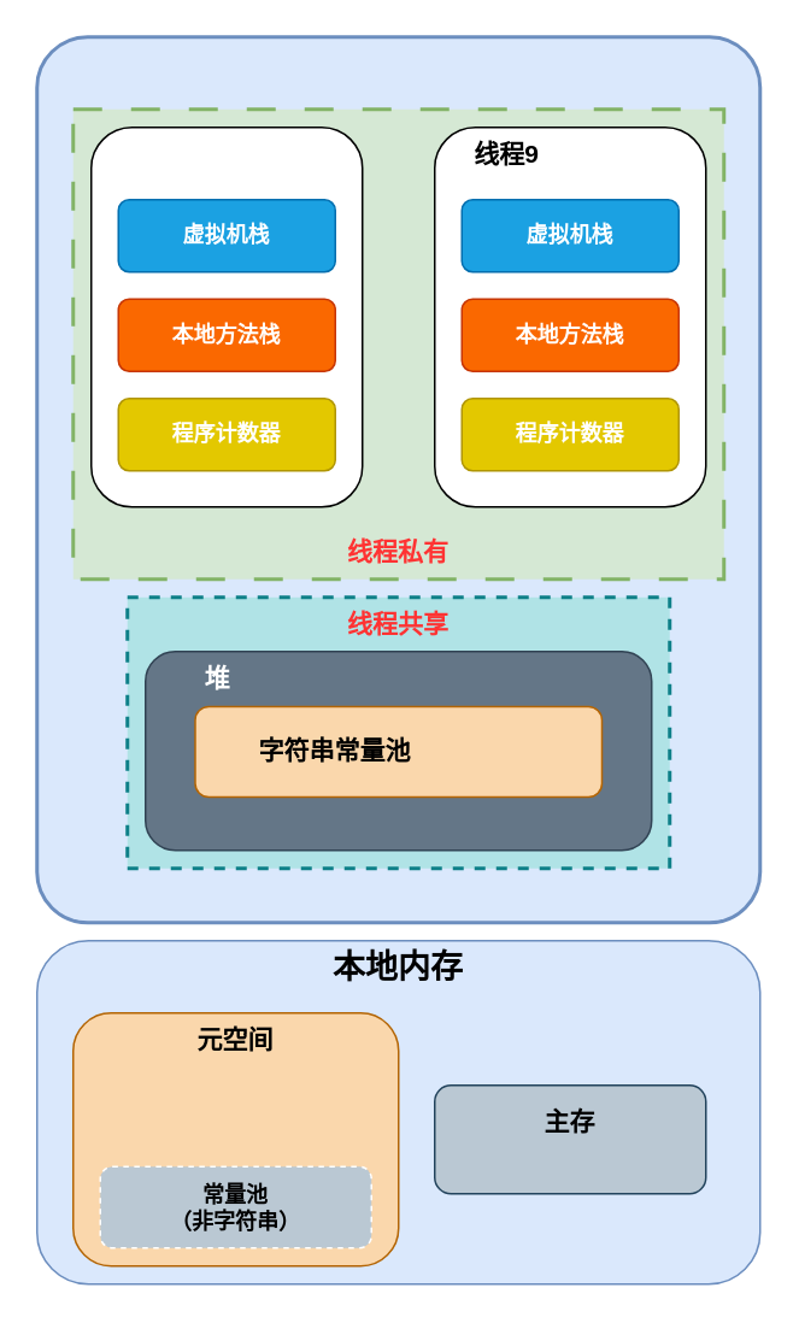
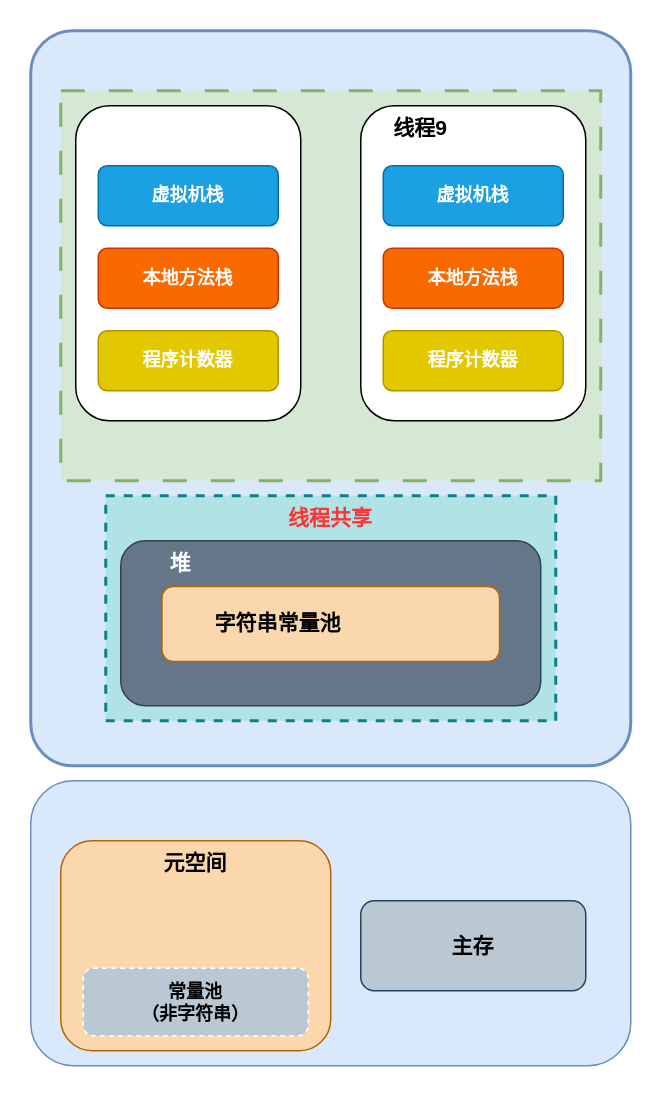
  <mxCell id="0" />
  <mxCell id="1" parent="0" />
  <mxCell id="2" value="" style="rounded=1;whiteSpace=wrap;html=1;fillColor=#dae8fc;strokeColor=#6c8ebf;" vertex="1" parent="1"><mxGeometry x="20" y="520" width="400" height="190" as="geometry" /></mxCell>
  <mxCell id="3" value="" style="rounded=1;whiteSpace=wrap;html=1;fillColor=#dae8fc;strokeColor=#6c8ebf;imageWidth=24;arcSize=7;textShadow=0;strokeWidth=2;" vertex="1" parent="1"><mxGeometry x="20" y="20" width="400" height="490" as="geometry" /></mxCell>
  <mxCell id="4" value="" style="rounded=0;whiteSpace=wrap;html=1;fillColor=#d5e8d4;strokeColor=#82b366;strokeWidth=2;dashed=1;dashPattern=8 8;" vertex="1" parent="1"><mxGeometry x="40" y="60" width="360" height="260" as="geometry" /></mxCell>
  <mxCell id="5" value="" style="rounded=1;whiteSpace=wrap;html=1;" vertex="1" parent="1"><mxGeometry x="50" y="70" width="150" height="210" as="geometry" /></mxCell>
  <mxCell id="6" value="&lt;b&gt;&lt;font&gt;虚拟机栈&lt;/font&gt;&lt;/b&gt;" style="rounded=1;whiteSpace=wrap;html=1;fillColor=#1ba1e2;fontColor=#FFFFFF;strokeColor=#006EAF;" vertex="1" parent="1"><mxGeometry x="65" y="110" width="120" height="40" as="geometry" /></mxCell>
  <mxCell id="7" value="&lt;b&gt;本地方法栈&lt;/b&gt;" style="rounded=1;whiteSpace=wrap;html=1;fillColor=#fa6800;fontColor=#FFFFFF;strokeColor=#C73500;" vertex="1" parent="1"><mxGeometry x="65" y="165" width="120" height="40" as="geometry" /></mxCell>
  <mxCell id="8" value="&lt;b&gt;程序计数器&lt;/b&gt;" style="rounded=1;whiteSpace=wrap;html=1;fillColor=#e3c800;fontColor=#FFFFFF;strokeColor=#B09500;" vertex="1" parent="1"><mxGeometry x="65" y="220" width="120" height="40" as="geometry" /></mxCell>
  <mxCell id="9" value="" style="rounded=1;whiteSpace=wrap;html=1;" vertex="1" parent="1"><mxGeometry x="240" y="70" width="150" height="210" as="geometry" /></mxCell>
  <mxCell id="10" value="&lt;span style=&quot;font-size: 14px;&quot;&gt;&lt;b&gt;线程9&lt;/b&gt;&lt;/span&gt;" style="text;html=1;align=center;verticalAlign=middle;whiteSpace=wrap;rounded=0;" vertex="1" parent="1"><mxGeometry x="240" y="70" width="80" height="30" as="geometry" /></mxCell>
  <mxCell id="11" value="&lt;b&gt;虚拟机栈&lt;/b&gt;" style="rounded=1;whiteSpace=wrap;html=1;fillColor=#1ba1e2;fontColor=#FFFFFF;strokeColor=#006EAF;" vertex="1" parent="1"><mxGeometry x="255" y="110" width="120" height="40" as="geometry" /></mxCell>
  <mxCell id="12" value="&lt;b&gt;本地方法栈&lt;/b&gt;" style="rounded=1;whiteSpace=wrap;html=1;fillColor=#fa6800;fontColor=#FFFFFF;strokeColor=#C73500;" vertex="1" parent="1"><mxGeometry x="255" y="165" width="120" height="40" as="geometry" /></mxCell>
  <mxCell id="13" value="&lt;b&gt;程序计数器&lt;/b&gt;" style="rounded=1;whiteSpace=wrap;html=1;fillColor=#e3c800;fontColor=#FFFFFF;strokeColor=#B09500;" vertex="1" parent="1"><mxGeometry x="255" y="220" width="120" height="40" as="geometry" /></mxCell>
- <mxCell id="14" value="&lt;span style=&quot;font-size: 14px;&quot;&gt;&lt;b&gt;&lt;font color=&quot;#ff3333&quot;&gt;线程私有&lt;/font&gt;&lt;/b&gt;&lt;/span&gt;" style="text;html=1;align=center;verticalAlign=middle;whiteSpace=wrap;rounded=0;" vertex="1" parent="1"><mxGeometry x="180" y="290" width="80" height="30" as="geometry" /></mxCell>
  <mxCell id="15" value="" style="rounded=0;whiteSpace=wrap;html=1;fillColor=#b0e3e6;strokeColor=#0e8088;dashed=1;strokeWidth=2;" vertex="1" parent="1"><mxGeometry x="70" y="330" width="300" height="150" as="geometry" /></mxCell>
  <mxCell id="16" value="&lt;span style=&quot;font-size: 14px;&quot;&gt;&lt;b&gt;&lt;font color=&quot;#ff3333&quot;&gt;线程共享&lt;/font&gt;&lt;/b&gt;&lt;/span&gt;" style="text;html=1;align=center;verticalAlign=middle;whiteSpace=wrap;rounded=0;" vertex="1" parent="1"><mxGeometry x="180" y="330" width="80" height="30" as="geometry" /></mxCell>
  <mxCell id="17" value="" style="rounded=1;whiteSpace=wrap;html=1;fillColor=#fad7ac;strokeColor=#b46504;" vertex="1" parent="1"><mxGeometry x="55" y="571" width="150" height="120" as="geometry" /></mxCell>
  <mxCell id="18" value="" style="rounded=1;whiteSpace=wrap;html=1;fillColor=#bac8d3;strokeColor=#23445d;" vertex="1" parent="1"><mxGeometry x="240" y="600" width="150" height="60" as="geometry" /></mxCell>
  <mxCell id="19" value="" style="rounded=1;whiteSpace=wrap;html=1;fillColor=#fad7ac;strokeColor=#b46504;" vertex="1" parent="1"><mxGeometry x="40" y="560" width="180" height="140" as="geometry" /></mxCell>
  <mxCell id="20" value="&lt;span style=&quot;font-size: 14px;&quot;&gt;&lt;b&gt;元空间&lt;/b&gt;&lt;/span&gt;" style="text;html=1;align=center;verticalAlign=middle;whiteSpace=wrap;rounded=0;" vertex="1" parent="1"><mxGeometry x="90" y="560" width="80" height="30" as="geometry" /></mxCell>
- <mxCell id="21" value="&lt;span style=&quot;font-size: 14px;&quot;&gt;&lt;b&gt;主存&lt;/b&gt;&lt;/span&gt;" style="text;html=1;align=center;verticalAlign=middle;whiteSpace=wrap;rounded=0;" vertex="1" parent="1"><mxGeometry x="275" y="605" width="80" height="30" as="geometry" /></mxCell>
+ <mxCell id="21" value="&lt;span style=&quot;font-size: 14px;&quot;&gt;&lt;b&gt;主存&lt;/b&gt;&lt;/span&gt;" style="text;html=1;align=center;verticalAlign=middle;whiteSpace=wrap;rounded=0;" vertex="1" parent="1"><mxGeometry x="275" y="615" width="80" height="30" as="geometry" /></mxCell>
  <mxCell id="22" value="" style="group;fillColor=none;strokeColor=none;" vertex="1" connectable="0" parent="1"><mxGeometry x="80" y="360" width="280" height="111" as="geometry" /></mxCell>
  <mxCell id="23" value="" style="rounded=1;whiteSpace=wrap;html=1;fillColor=#647687;strokeColor=#314354;fontColor=#ffffff;movable=0;resizable=0;rotatable=0;deletable=0;editable=0;locked=1;connectable=0;" vertex="1" parent="22"><mxGeometry width="280" height="110" as="geometry" /></mxCell>
  <mxCell id="24" value="&lt;span style=&quot;font-size: 14px;&quot;&gt;&lt;b&gt;&lt;font color=&quot;#ffffff&quot;&gt;堆&lt;/font&gt;&lt;/b&gt;&lt;/span&gt;" style="text;html=1;align=center;verticalAlign=middle;whiteSpace=wrap;rounded=0;movable=0;resizable=0;rotatable=0;deletable=0;editable=0;locked=1;connectable=0;" vertex="1" parent="22"><mxGeometry width="80" height="30" as="geometry" /></mxCell>
  <mxCell id="25" value="" style="rounded=1;whiteSpace=wrap;html=1;fillColor=#fad7ac;strokeColor=#b46504;" vertex="1" parent="22"><mxGeometry x="27.5" y="30.5" width="225" height="50" as="geometry" /></mxCell>
  <mxCell id="26" value="&lt;span style=&quot;font-size: 14px;&quot;&gt;&lt;b&gt;字符串常量池&lt;/b&gt;&lt;/span&gt;" style="text;html=1;align=center;verticalAlign=middle;whiteSpace=wrap;rounded=0;" vertex="1" parent="22"><mxGeometry x="60" y="40" width="90" height="30" as="geometry" /></mxCell>
- <mxCell id="27" value="&lt;b&gt;&lt;font style=&quot;font-size: 18px;&quot;&gt;本地内存&lt;/font&gt;&lt;/b&gt;" style="text;html=1;align=center;verticalAlign=middle;whiteSpace=wrap;rounded=0;" vertex="1" parent="1"><mxGeometry x="180" y="520" width="80" height="30" as="geometry" /></mxCell>
  <mxCell id="28" value="常量池&lt;div&gt;（非字符串）&lt;/div&gt;" style="rounded=1;whiteSpace=wrap;html=1;fillColor=#bac8d3;strokeColor=#FFFFFF;fontStyle=1;dashed=1;" vertex="1" parent="1"><mxGeometry x="55" y="645" width="150" height="45" as="geometry" /></mxCell>
